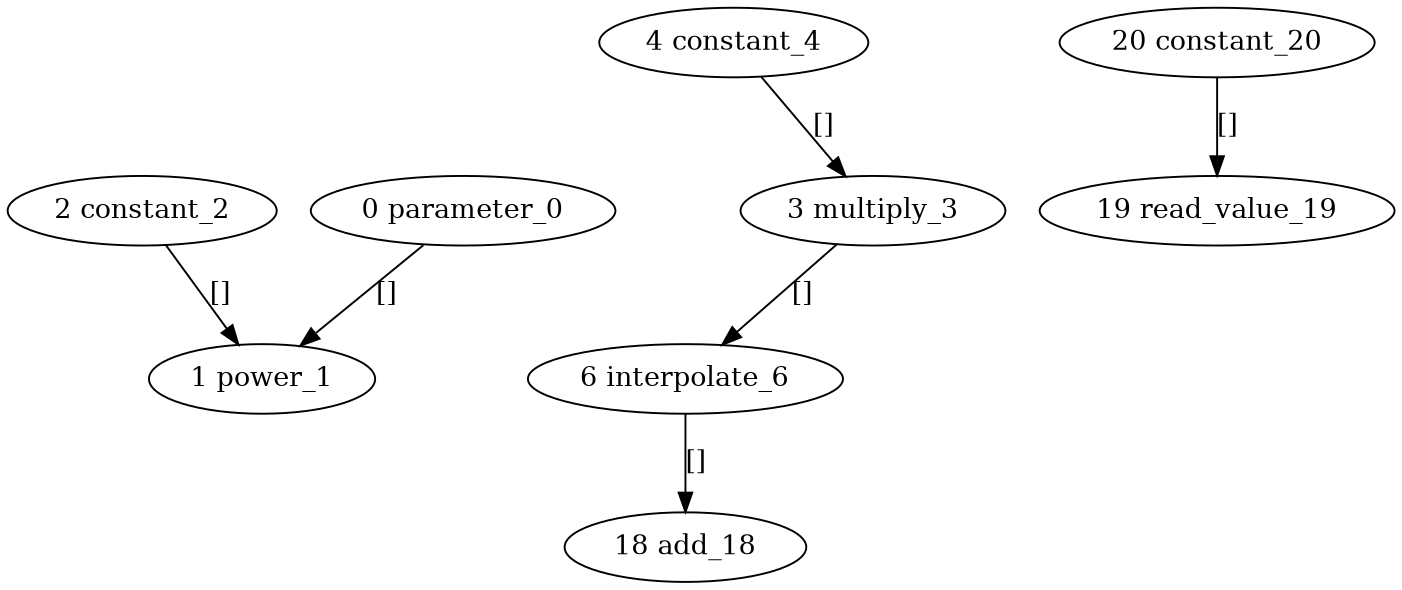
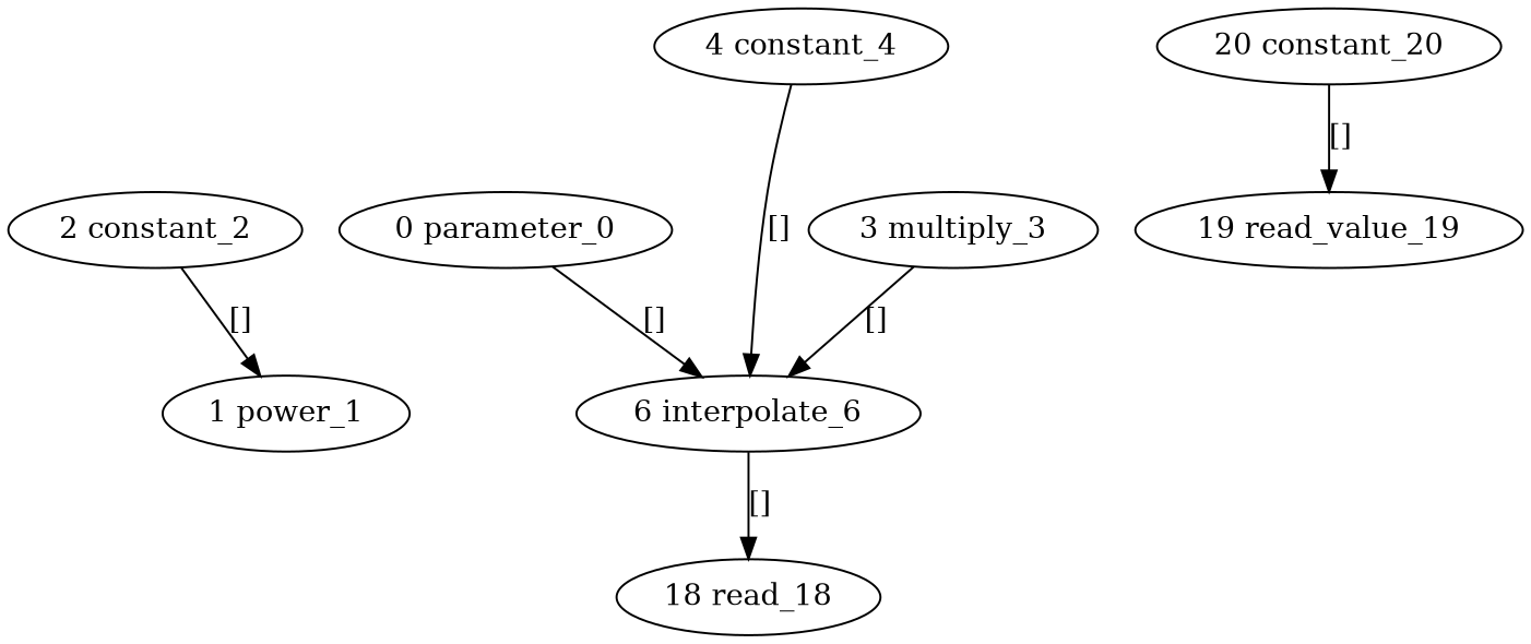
  strict digraph {
    node [type=constant]
    edge [style=solid]
    "0 parameter_0" [type=parameter]
    "1 power_1" [type=power]
    "3 multiply_3" [type=multiply]
    "6 interpolate_6" [type=interpolate]
    "2 constant_2"
-   "18 add_18" [type=add]
+   "18 add_18" [type=add label="18 read_18"]
    "4 constant_4"
    "19 read_value_19" [type=read_value]
    "20 constant_20"
-   "0 parameter_0" -> "1 power_1" [label="[]"]
+   "0 parameter_0" -> "6 interpolate_6" [label="[]"]
    "3 multiply_3" -> "6 interpolate_6" [label="[]"]
    "6 interpolate_6" -> "18 add_18" [label="[]"]
    "2 constant_2" -> "1 power_1" [label="[]"]
-   "4 constant_4" -> "3 multiply_3" [label="[]"]
+   "4 constant_4" -> "6 interpolate_6" [label="[]"]
    "20 constant_20" -> "19 read_value_19" [label="[]"]
  }
